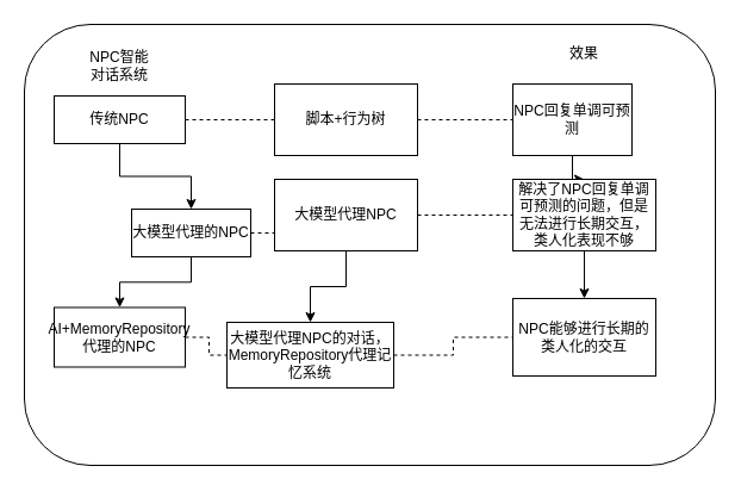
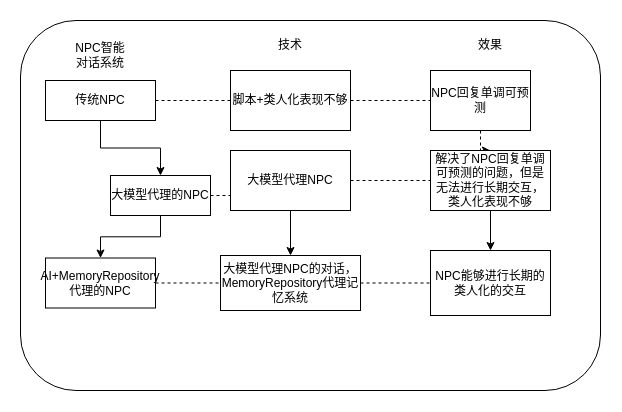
  <mxCell id="0" />
  <mxCell id="1" parent="0" />
  <mxCell id="2" value="" style="rounded=1;whiteSpace=wrap;html=1;" vertex="1" parent="1"><mxGeometry x="20" y="20" width="580" height="370" as="geometry" /></mxCell>
  <mxCell id="3" style="edgeStyle=orthogonalEdgeStyle;rounded=0;orthogonalLoop=1;jettySize=auto;html=1;" edge="1" parent="1" source="5" target="8"><mxGeometry relative="1" as="geometry" /></mxCell>
  <mxCell id="4" style="edgeStyle=orthogonalEdgeStyle;rounded=0;orthogonalLoop=1;jettySize=auto;html=1;entryX=0;entryY=0.5;entryDx=0;entryDy=0;dashed=1;endArrow=none;startFill=0;" edge="1" parent="1" source="5" target="12"><mxGeometry relative="1" as="geometry"><Array as="points"><mxPoint x="120" y="100" /><mxPoint x="120" y="100" /></Array></mxGeometry></mxCell>
  <mxCell id="5" value="传统NPC" style="text;html=1;align=center;verticalAlign=middle;whiteSpace=wrap;rounded=0;strokeColor=default;" vertex="1" parent="1"><mxGeometry x="45" y="80" width="110" height="40" as="geometry" /></mxCell>
  <mxCell id="6" style="edgeStyle=orthogonalEdgeStyle;rounded=0;orthogonalLoop=1;jettySize=auto;html=1;" edge="1" parent="1" source="8" target="10"><mxGeometry relative="1" as="geometry" /></mxCell>
  <mxCell id="7" style="edgeStyle=orthogonalEdgeStyle;rounded=0;orthogonalLoop=1;jettySize=auto;html=1;entryX=0;entryY=0.5;entryDx=0;entryDy=0;endArrow=none;startFill=0;dashed=1;" edge="1" parent="1" source="8" target="15"><mxGeometry relative="1" as="geometry" /></mxCell>
  <mxCell id="8" value="大模型代理的NPC" style="text;html=1;align=center;verticalAlign=middle;whiteSpace=wrap;rounded=0;strokeColor=default;" vertex="1" parent="1"><mxGeometry x="110" y="175" width="100" height="40" as="geometry" /></mxCell>
  <mxCell id="9" style="edgeStyle=orthogonalEdgeStyle;rounded=0;orthogonalLoop=1;jettySize=auto;html=1;endArrow=none;startFill=0;dashed=1;" edge="1" parent="1" source="10" target="17"><mxGeometry relative="1" as="geometry" /></mxCell>
  <mxCell id="10" value="AI+MemoryRepository代理的NPC" style="text;html=1;align=center;verticalAlign=middle;whiteSpace=wrap;rounded=0;strokeColor=default;" vertex="1" parent="1"><mxGeometry x="45" y="257.5" width="110" height="50" as="geometry" /></mxCell>
  <mxCell id="11" style="edgeStyle=orthogonalEdgeStyle;rounded=0;orthogonalLoop=1;jettySize=auto;html=1;entryX=0;entryY=0.5;entryDx=0;entryDy=0;dashed=1;endArrow=none;startFill=0;" edge="1" parent="1" source="12" target="21"><mxGeometry relative="1" as="geometry" /></mxCell>
- <mxCell id="12" value="脚本+行为树" style="rounded=0;whiteSpace=wrap;html=1;" vertex="1" parent="1"><mxGeometry x="230" y="70" width="120" height="60" as="geometry" /></mxCell>
+ <mxCell id="12" value="脚本+类人化表现不够" style="rounded=0;whiteSpace=wrap;html=1;" vertex="1" parent="1"><mxGeometry x="230" y="70" width="120" height="60" as="geometry" /></mxCell>
  <mxCell id="13" style="edgeStyle=orthogonalEdgeStyle;rounded=0;orthogonalLoop=1;jettySize=auto;html=1;" edge="1" parent="1" source="15" target="17"><mxGeometry relative="1" as="geometry" /></mxCell>
  <mxCell id="14" style="edgeStyle=orthogonalEdgeStyle;rounded=0;orthogonalLoop=1;jettySize=auto;html=1;entryX=0;entryY=0.5;entryDx=0;entryDy=0;dashed=1;endArrow=none;startFill=0;" edge="1" parent="1" source="15" target="23"><mxGeometry relative="1" as="geometry" /></mxCell>
  <mxCell id="15" value="大模型代理NPC" style="rounded=0;whiteSpace=wrap;html=1;" vertex="1" parent="1"><mxGeometry x="230" y="150" width="120" height="60" as="geometry" /></mxCell>
  <mxCell id="16" style="edgeStyle=orthogonalEdgeStyle;rounded=0;orthogonalLoop=1;jettySize=auto;html=1;entryX=0;entryY=0.5;entryDx=0;entryDy=0;dashed=1;endArrow=none;startFill=0;" edge="1" parent="1" source="17" target="24"><mxGeometry relative="1" as="geometry" /></mxCell>
- <mxCell id="17" value="大模型代理NPC的对话，MemoryRepository代理记忆系统" style="rounded=0;whiteSpace=wrap;html=1;" vertex="1" parent="1"><mxGeometry x="190" y="270" width="140" height="55" as="geometry" /></mxCell>
+ <mxCell id="17" value="大模型代理NPC的对话，MemoryRepository代理记忆系统" style="rounded=0;whiteSpace=wrap;html=1;" vertex="1" parent="1"><mxGeometry x="220" y="255" width="140" height="55" as="geometry" /></mxCell>
+ <mxCell id="18" value="技术" style="text;html=1;align=center;verticalAlign=middle;whiteSpace=wrap;rounded=0;" vertex="1" parent="1"><mxGeometry x="260" y="30" width="60" height="30" as="geometry" /></mxCell>
  <mxCell id="19" value="效果" style="text;html=1;align=center;verticalAlign=middle;whiteSpace=wrap;rounded=0;" vertex="1" parent="1"><mxGeometry x="460" y="30" width="60" height="30" as="geometry" /></mxCell>
- <mxCell id="20" style="edgeStyle=orthogonalEdgeStyle;rounded=0;orthogonalLoop=1;jettySize=auto;html=1;" edge="1" parent="1" source="21" target="23"><mxGeometry relative="1" as="geometry" /></mxCell>
+ <mxCell id="20" style="edgeStyle=orthogonalEdgeStyle;rounded=0;orthogonalLoop=1;jettySize=auto;html=1;dashed=1;" edge="1" parent="1" source="21" target="23"><mxGeometry relative="1" as="geometry" /></mxCell>
  <mxCell id="21" value="NPC回复单调可预测" style="rounded=0;whiteSpace=wrap;html=1;" vertex="1" parent="1"><mxGeometry x="430" y="70" width="100" height="60" as="geometry" /></mxCell>
  <mxCell id="22" style="edgeStyle=orthogonalEdgeStyle;rounded=0;orthogonalLoop=1;jettySize=auto;html=1;" edge="1" parent="1" source="23" target="24"><mxGeometry relative="1" as="geometry" /></mxCell>
  <mxCell id="23" value="解决了NPC回复单调可预测的问题，但是无法进行长期交互，类人化表现不够" style="rounded=0;whiteSpace=wrap;html=1;" vertex="1" parent="1"><mxGeometry x="430" y="150" width="120" height="60" as="geometry" /></mxCell>
  <mxCell id="24" value="NPC能够进行长期的类人化的交互" style="rounded=0;whiteSpace=wrap;html=1;" vertex="1" parent="1"><mxGeometry x="430" y="250" width="120" height="65" as="geometry" /></mxCell>
  <mxCell id="25" value="NPC智能对话系统" style="text;html=1;align=center;verticalAlign=middle;whiteSpace=wrap;rounded=0;" vertex="1" parent="1"><mxGeometry x="70" y="40" width="60" height="30" as="geometry" /></mxCell>
